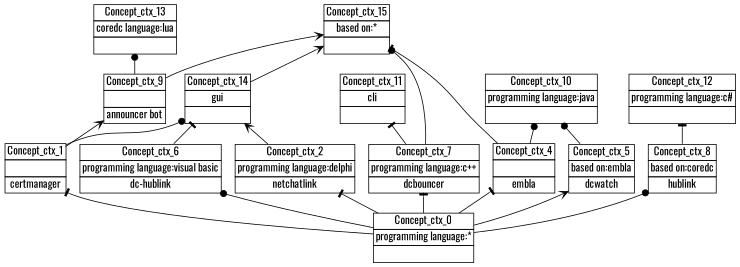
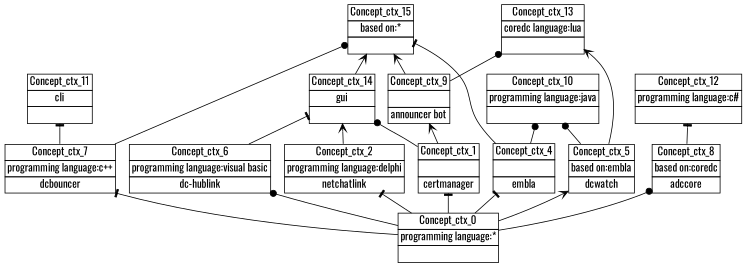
  digraph {
    fontname=Oswald
    nodesep=0.2
    rankdir=BT
    ranksep=0.3
    node [fontname=Oswald margin="0.03,0.03" shape=none]
    edge [arrowhead=tee fontname=Oswald headport=p tailport=p]
    n1 [label=<<table border="0" cellborder="1" cellspacing="0" port="p"><tr><td>Concept_ctx_0</td></tr><tr><td>programming language:*<br/></td></tr><tr><td><br/></td></tr></table>>]
    n2 [label=<<table border="0" cellborder="1" cellspacing="0" port="p"><tr><td>Concept_ctx_7</td></tr><tr><td>programming language:c++<br/></td></tr><tr><td>dcbouncer<br/></td></tr></table>>]
    n3 [label=<<table border="0" cellborder="1" cellspacing="0" port="p"><tr><td>Concept_ctx_6</td></tr><tr><td>programming language:visual basic<br/></td></tr><tr><td>dc-hublink<br/></td></tr></table>>]
    n4 [label=<<table border="0" cellborder="1" cellspacing="0" port="p"><tr><td>Concept_ctx_5</td></tr><tr><td>based on:embla<br/></td></tr><tr><td>dcwatch<br/></td></tr></table>>]
    n5 [label=<<table border="0" cellborder="1" cellspacing="0" port="p"><tr><td>Concept_ctx_1</td></tr><tr><td><br/></td></tr><tr><td>certmanager<br/></td></tr></table>>]
    n6 [label=<<table border="0" cellborder="1" cellspacing="0" port="p"><tr><td>Concept_ctx_2</td></tr><tr><td>programming language:delphi<br/></td></tr><tr><td>netchatlink<br/></td></tr></table>>]
-   n7 [label=<<table border="0" cellborder="1" cellspacing="0" port="p"><tr><td>Concept_ctx_8</td></tr><tr><td>based on:coredc<br/></td></tr><tr><td>hublink<br/></td></tr></table>>]
+   n7 [label=<<table border="0" cellborder="1" cellspacing="0" port="p"><tr><td>Concept_ctx_8</td></tr><tr><td>based on:coredc<br/></td></tr><tr><td>adccore<br/></td></tr></table>>]
    n8 [label=<<table border="0" cellborder="1" cellspacing="0" port="p"><tr><td>Concept_ctx_4</td></tr><tr><td><br/></td></tr><tr><td>embla<br/></td></tr></table>>]
    n9 [label=<<table border="0" cellborder="1" cellspacing="0" port="p"><tr><td>Concept_ctx_11</td></tr><tr><td>cli<br/></td></tr><tr><td><br/></td></tr></table>>]
    n10 [label=<<table border="0" cellborder="1" cellspacing="0" port="p"><tr><td>Concept_ctx_15</td></tr><tr><td>based on:*<br/></td></tr><tr><td><br/></td></tr></table>>]
    n11 [label=<<table border="0" cellborder="1" cellspacing="0" port="p"><tr><td>Concept_ctx_14</td></tr><tr><td>gui<br/></td></tr><tr><td><br/></td></tr></table>>]
    n12 [label=<<table border="0" cellborder="1" cellspacing="0" port="p"><tr><td>Concept_ctx_10</td></tr><tr><td>programming language:java<br/></td></tr><tr><td><br/></td></tr></table>>]
    n13 [label=<<table border="0" cellborder="1" cellspacing="0" port="p"><tr><td>Concept_ctx_13</td></tr><tr><td>coredc language:lua<br/></td></tr><tr><td><br/></td></tr></table>>]
    n14 [label=<<table border="0" cellborder="1" cellspacing="0" port="p"><tr><td>Concept_ctx_9</td></tr><tr><td><br/></td></tr><tr><td>announcer bot<br/></td></tr></table>>]
    n15 [label=<<table border="0" cellborder="1" cellspacing="0" port="p"><tr><td>Concept_ctx_12</td></tr><tr><td>programming language:c#<br/></td></tr><tr><td><br/></td></tr></table>>]
    n1 -> n2
    n1 -> n3 [arrowhead=dot]
    n1 -> n4 [arrowhead=vee]
    n1 -> n5
    n1 -> n6
    n1 -> n7 [arrowhead=dot]
    n1 -> n8
    n2 -> n9
    n2 -> n10 [arrowhead=dot]
    n3 -> n11
    n4 -> n12 [arrowhead=dot]
+   n4 -> n13 [arrowhead=vee]
    n5 -> n11 [arrowhead=dot]
    n5 -> n14 [arrowhead=vee]
    n6 -> n11 [arrowhead=vee]
    n7 -> n15
    n8 -> n10
    n8 -> n12 [arrowhead=dot]
    n11 -> n10 [arrowhead=vee]
    n14 -> n10 [arrowhead=vee]
    n14 -> n13 [arrowhead=dot]
  }
